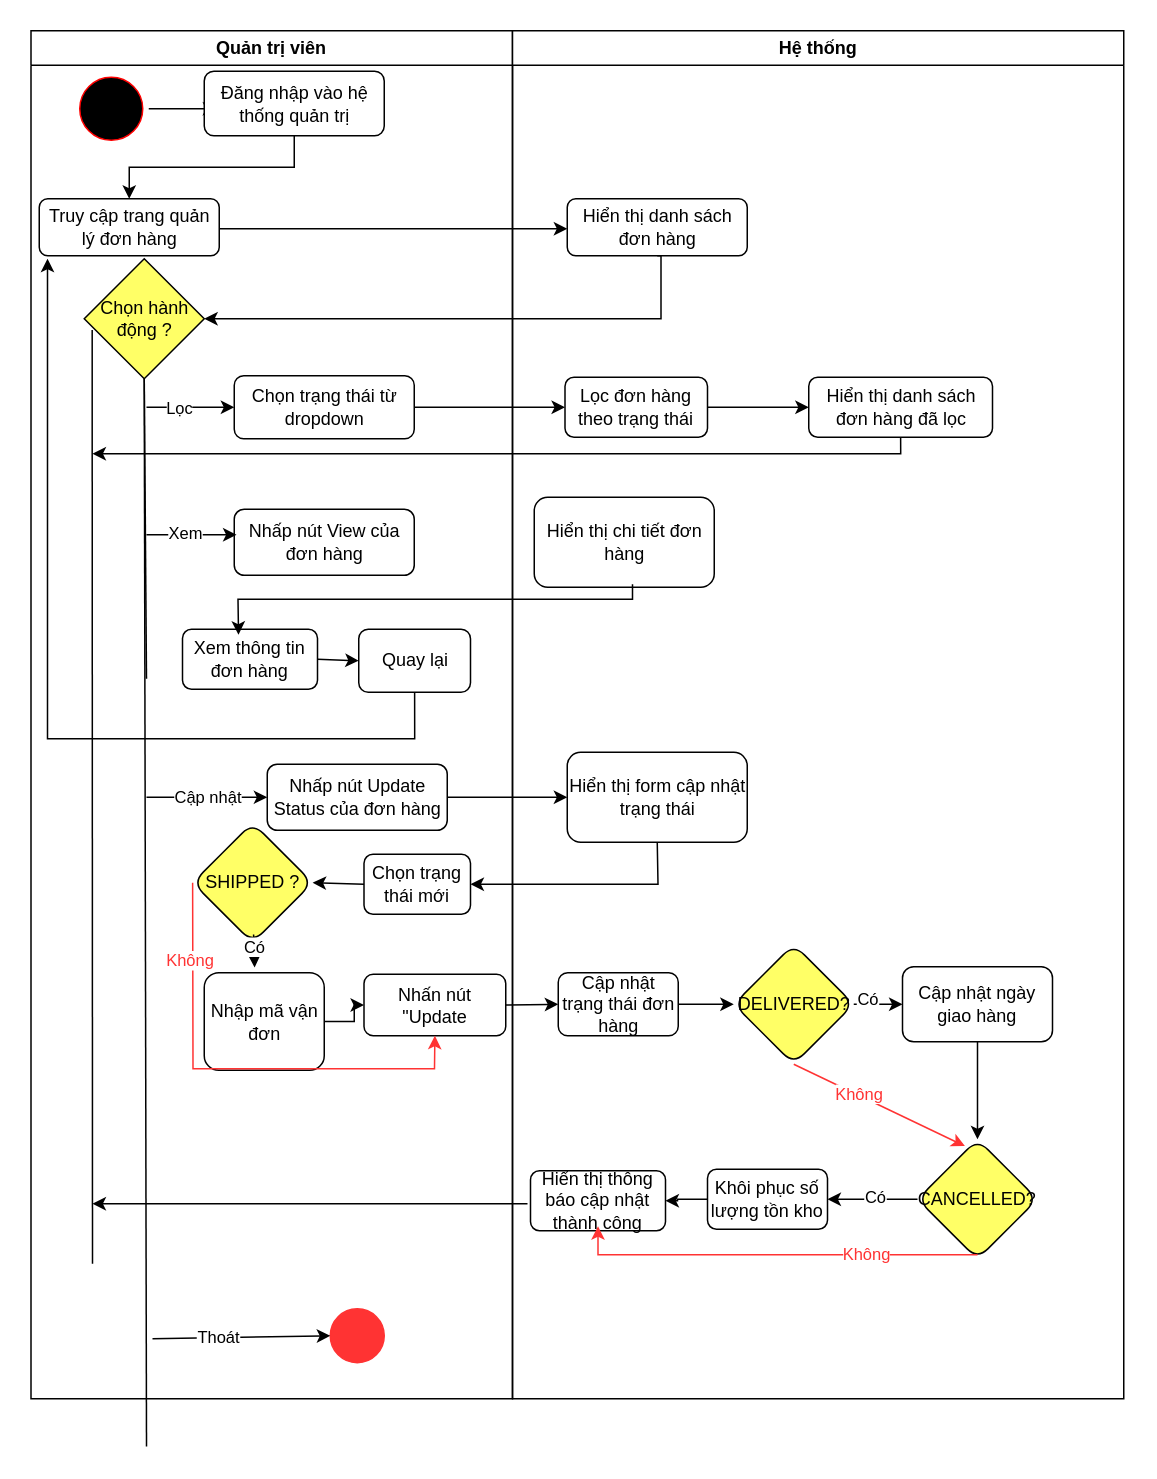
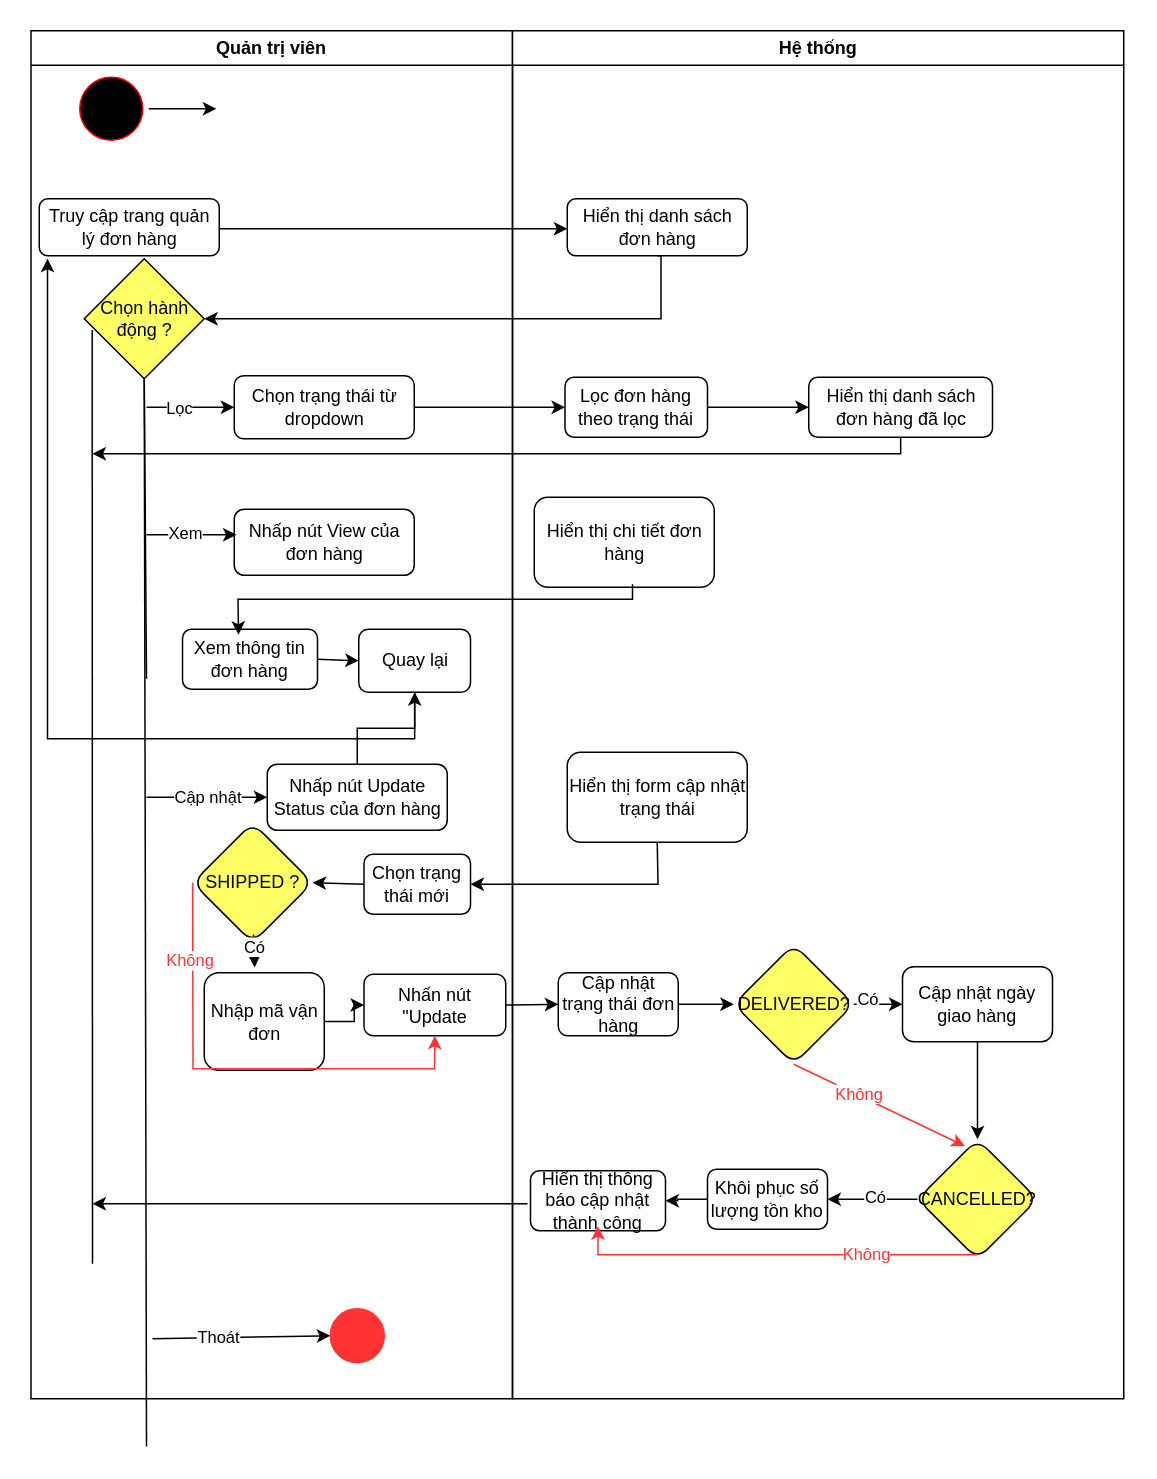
  <mxCell id="0" />
  <mxCell id="1" parent="0" />
  <mxCell id="2" value="Quản trị viên" style="swimlane;whiteSpace=wrap" vertex="1" parent="1"><mxGeometry x="20" y="20" width="321" height="912" as="geometry" /></mxCell>
  <mxCell id="3" value="" style="edgeStyle=orthogonalEdgeStyle;rounded=0;orthogonalLoop=1;jettySize=auto;html=1;" edge="1" parent="2" source="4"><mxGeometry relative="1" as="geometry"><mxPoint x="123.5" y="52" as="targetPoint" /></mxGeometry></mxCell>
  <mxCell id="4" value="" style="ellipse;shape=startState;fillColor=#000000;strokeColor=#ff0000;" vertex="1" parent="2"><mxGeometry x="28.5" y="27" width="50" height="50" as="geometry" /></mxCell>
- <mxCell id="5" value="" style="edgeStyle=orthogonalEdgeStyle;rounded=0;orthogonalLoop=1;jettySize=auto;html=1;" edge="1" parent="2" source="6" target="7"><mxGeometry relative="1" as="geometry" /></mxCell>
- <mxCell id="6" value="Đăng nhập vào hệ thống quản trị" style="rounded=1;whiteSpace=wrap;html=1;" vertex="1" parent="2"><mxGeometry x="115.5" y="27" width="120" height="43" as="geometry" /></mxCell>
  <mxCell id="7" value="Truy cập trang quản lý đơn hàng" style="whiteSpace=wrap;html=1;rounded=1;" vertex="1" parent="2"><mxGeometry x="5.5" y="112" width="120" height="38" as="geometry" /></mxCell>
  <mxCell id="8" value="Chọn hành động ?" style="rhombus;whiteSpace=wrap;html=1;fillColor=#FFFF66;" vertex="1" parent="2"><mxGeometry x="35.5" y="152" width="80" height="80" as="geometry" /></mxCell>
  <mxCell id="9" value="" style="edgeStyle=orthogonalEdgeStyle;rounded=0;orthogonalLoop=1;jettySize=auto;html=1;exitX=0.5;exitY=1;exitDx=0;exitDy=0;" edge="1" parent="2" source="30"><mxGeometry relative="1" as="geometry"><mxPoint x="336.5" y="150.0" as="sourcePoint" /><mxPoint x="115.5" y="192" as="targetPoint" /><Array as="points"><mxPoint x="420" y="150" /><mxPoint x="420" y="192" /></Array></mxGeometry></mxCell>
  <mxCell id="10" value="Chọn trạng thái từ dropdown" style="rounded=1;whiteSpace=wrap;html=1;" vertex="1" parent="2"><mxGeometry x="135.5" y="230" width="120" height="42" as="geometry" /></mxCell>
  <mxCell id="11" value="Nhấp nút View của đơn hàng" style="rounded=1;whiteSpace=wrap;html=1;" vertex="1" parent="2"><mxGeometry x="135.5" y="319" width="120" height="44" as="geometry" /></mxCell>
- <mxCell id="12" value="" style="edgeStyle=orthogonalEdgeStyle;rounded=0;orthogonalLoop=1;jettySize=auto;html=1;" edge="1" parent="2" source="13" target="15"><mxGeometry relative="1" as="geometry" /></mxCell>
+ <mxCell id="12" value="" style="edgeStyle=orthogonalEdgeStyle;rounded=0;orthogonalLoop=1;jettySize=auto;html=1;" edge="1" parent="2" source="13" target="17"><mxGeometry relative="1" as="geometry" /></mxCell>
  <mxCell id="13" value="Nhấp nút Update Status của đơn hàng" style="rounded=1;whiteSpace=wrap;html=1;" vertex="1" parent="2"><mxGeometry x="157.5" y="489" width="120" height="44" as="geometry" /></mxCell>
  <mxCell id="14" value="Hiển thị chi tiết đơn hàng" style="whiteSpace=wrap;html=1;rounded=1;" vertex="1" parent="2"><mxGeometry x="335.5" y="311" width="120" height="60" as="geometry" /></mxCell>
  <mxCell id="15" value="Hiển thị form cập nhật trạng thái" style="whiteSpace=wrap;html=1;rounded=1;" vertex="1" parent="2"><mxGeometry x="357.5" y="481" width="120" height="60" as="geometry" /></mxCell>
  <mxCell id="16" value="SHIPPED ?" style="rhombus;whiteSpace=wrap;html=1;rounded=1;fillColor=#FFFF66;" vertex="1" parent="2"><mxGeometry x="107.75" y="528" width="80" height="80" as="geometry" /></mxCell>
  <mxCell id="17" value="Quay lại" style="rounded=1;whiteSpace=wrap;html=1;" vertex="1" parent="2"><mxGeometry x="218.5" y="399" width="74.5" height="42" as="geometry" /></mxCell>
  <mxCell id="18" value="Chọn trạng thái mới" style="rounded=1;whiteSpace=wrap;html=1;" vertex="1" parent="2"><mxGeometry x="222" y="549" width="71" height="40" as="geometry" /></mxCell>
  <mxCell id="19" value="" style="endArrow=classic;html=1;rounded=0;entryX=1;entryY=0.5;entryDx=0;entryDy=0;exitX=0.5;exitY=1;exitDx=0;exitDy=0;" edge="1" parent="2" source="15" target="18"><mxGeometry width="50" height="50" relative="1" as="geometry"><mxPoint x="231" y="519" as="sourcePoint" /><mxPoint x="281" y="469" as="targetPoint" /><Array as="points"><mxPoint x="418" y="569" /></Array></mxGeometry></mxCell>
  <mxCell id="20" value="" style="endArrow=classic;html=1;rounded=0;exitX=0;exitY=0.5;exitDx=0;exitDy=0;entryX=1;entryY=0.5;entryDx=0;entryDy=0;" edge="1" parent="2" source="18" target="16"><mxGeometry width="50" height="50" relative="1" as="geometry"><mxPoint x="231" y="519" as="sourcePoint" /><mxPoint x="281" y="469" as="targetPoint" /></mxGeometry></mxCell>
  <mxCell id="21" value="Nhập mã vận đơn" style="rounded=1;whiteSpace=wrap;html=1;" vertex="1" parent="2"><mxGeometry x="115.5" y="628" width="80" height="65" as="geometry" /></mxCell>
  <mxCell id="22" value="" style="endArrow=classic;html=1;rounded=0;exitX=0.508;exitY=0.932;exitDx=0;exitDy=0;entryX=0.42;entryY=-0.054;entryDx=0;entryDy=0;exitPerimeter=0;entryPerimeter=0;" edge="1" parent="2" source="16" target="21"><mxGeometry width="50" height="50" relative="1" as="geometry"><mxPoint x="147.75" y="608" as="sourcePoint" /><mxPoint x="160.5" y="629" as="targetPoint" /></mxGeometry></mxCell>
  <mxCell id="23" value="Có" style="edgeLabel;html=1;align=center;verticalAlign=middle;resizable=0;points=[];" vertex="1" connectable="0" parent="22"><mxGeometry x="-0.284" relative="1" as="geometry"><mxPoint as="offset" /></mxGeometry></mxCell>
  <mxCell id="24" value="Nhấn nút &quot;Update" style="whiteSpace=wrap;html=1;rounded=1;" vertex="1" parent="2"><mxGeometry x="222" y="629" width="94.5" height="41" as="geometry" /></mxCell>
  <mxCell id="25" value="" style="edgeStyle=orthogonalEdgeStyle;rounded=0;orthogonalLoop=1;jettySize=auto;html=1;" edge="1" parent="2" source="21" target="24"><mxGeometry relative="1" as="geometry" /></mxCell>
  <mxCell id="26" value="" style="endArrow=classic;html=1;rounded=0;entryX=0.5;entryY=1;entryDx=0;entryDy=0;exitX=0;exitY=0.5;exitDx=0;exitDy=0;strokeColor=#FF3333;" edge="1" parent="2" source="16" target="24"><mxGeometry width="50" height="50" relative="1" as="geometry"><mxPoint x="311" y="572" as="sourcePoint" /><mxPoint x="361" y="522" as="targetPoint" /><Array as="points"><mxPoint x="108" y="692" /><mxPoint x="269" y="692" /></Array></mxGeometry></mxCell>
  <mxCell id="27" value="&lt;font style=&quot;color: rgb(255, 51, 51);&quot;&gt;Không&lt;/font&gt;" style="edgeLabel;html=1;align=center;verticalAlign=middle;resizable=0;points=[];" vertex="1" connectable="0" parent="26"><mxGeometry x="-0.67" y="-2" relative="1" as="geometry"><mxPoint as="offset" /></mxGeometry></mxCell>
  <mxCell id="28" value="" style="ellipse;whiteSpace=wrap;html=1;aspect=fixed;fillColor=#FF3333;strokeColor=#FF3333;" vertex="1" parent="2"><mxGeometry x="199.5" y="852" width="36" height="36" as="geometry" /></mxCell>
  <mxCell id="29" value="Hệ thống" style="swimlane;whiteSpace=wrap" vertex="1" parent="1"><mxGeometry x="341" y="20" width="407.5" height="912" as="geometry" /></mxCell>
  <mxCell id="30" value="Hiển thị danh sách đơn hàng" style="whiteSpace=wrap;html=1;rounded=1;" vertex="1" parent="29"><mxGeometry x="36.5" y="112" width="120" height="38" as="geometry" /></mxCell>
  <mxCell id="31" value="" style="edgeStyle=orthogonalEdgeStyle;rounded=0;orthogonalLoop=1;jettySize=auto;html=1;" edge="1" parent="29" source="32" target="35"><mxGeometry relative="1" as="geometry" /></mxCell>
  <mxCell id="32" value="Lọc đơn hàng theo trạng thái" style="whiteSpace=wrap;html=1;rounded=1;" vertex="1" parent="29"><mxGeometry x="35" y="231" width="95" height="40" as="geometry" /></mxCell>
  <mxCell id="33" value="Xem thông tin đơn hàng" style="whiteSpace=wrap;html=1;rounded=1;" vertex="1" parent="29"><mxGeometry x="-220" y="399" width="90" height="40" as="geometry" /></mxCell>
  <mxCell id="34" style="edgeStyle=orthogonalEdgeStyle;rounded=0;orthogonalLoop=1;jettySize=auto;html=1;exitX=0.5;exitY=1;exitDx=0;exitDy=0;" edge="1" parent="29" source="17"><mxGeometry relative="1" as="geometry"><mxPoint x="-310" y="152" as="targetPoint" /><Array as="points"><mxPoint x="-65" y="472" /><mxPoint x="-310" y="472" /></Array></mxGeometry></mxCell>
  <mxCell id="35" value="Hiển thị danh sách đơn hàng đã lọc" style="whiteSpace=wrap;html=1;rounded=1;" vertex="1" parent="29"><mxGeometry x="197.5" y="231" width="122.5" height="40" as="geometry" /></mxCell>
  <mxCell id="36" value="" style="edgeStyle=orthogonalEdgeStyle;rounded=0;orthogonalLoop=1;jettySize=auto;html=1;" edge="1" parent="29" source="37" target="40"><mxGeometry relative="1" as="geometry" /></mxCell>
  <mxCell id="37" value="Cập nhật trạng thái đơn hàng" style="rounded=1;whiteSpace=wrap;html=1;" vertex="1" parent="29"><mxGeometry x="30.5" y="628" width="80" height="42" as="geometry" /></mxCell>
  <mxCell id="38" value="" style="edgeStyle=orthogonalEdgeStyle;rounded=0;orthogonalLoop=1;jettySize=auto;html=1;" edge="1" parent="29" source="40" target="42"><mxGeometry relative="1" as="geometry" /></mxCell>
  <mxCell id="39" value="Có" style="edgeLabel;html=1;align=center;verticalAlign=middle;resizable=0;points=[];" vertex="1" connectable="0" parent="38"><mxGeometry x="-0.62" y="4" relative="1" as="geometry"><mxPoint as="offset" /></mxGeometry></mxCell>
  <mxCell id="40" value="DELIVERED?" style="rhombus;whiteSpace=wrap;html=1;rounded=1;fillColor=#FFFF66;" vertex="1" parent="29"><mxGeometry x="147.5" y="609" width="80" height="80" as="geometry" /></mxCell>
  <mxCell id="41" value="" style="edgeStyle=orthogonalEdgeStyle;rounded=0;orthogonalLoop=1;jettySize=auto;html=1;" edge="1" parent="29" source="42" target="45"><mxGeometry relative="1" as="geometry" /></mxCell>
  <mxCell id="42" value="Cập nhật ngày giao hàng" style="whiteSpace=wrap;html=1;rounded=1;" vertex="1" parent="29"><mxGeometry x="260" y="624" width="100" height="50" as="geometry" /></mxCell>
  <mxCell id="43" value="" style="edgeStyle=orthogonalEdgeStyle;rounded=0;orthogonalLoop=1;jettySize=auto;html=1;" edge="1" parent="29" source="45" target="47"><mxGeometry relative="1" as="geometry" /></mxCell>
  <mxCell id="44" value="Có" style="edgeLabel;html=1;align=center;verticalAlign=middle;resizable=0;points=[];" vertex="1" connectable="0" parent="43"><mxGeometry x="-0.034" y="-2" relative="1" as="geometry"><mxPoint as="offset" /></mxGeometry></mxCell>
  <mxCell id="45" value="CANCELLED?" style="rhombus;whiteSpace=wrap;html=1;rounded=1;fillColor=#FFFF66;" vertex="1" parent="29"><mxGeometry x="270" y="739" width="80" height="80" as="geometry" /></mxCell>
  <mxCell id="46" value="" style="edgeStyle=orthogonalEdgeStyle;rounded=0;orthogonalLoop=1;jettySize=auto;html=1;" edge="1" parent="29" source="47" target="48"><mxGeometry relative="1" as="geometry" /></mxCell>
  <mxCell id="47" value="Khôi phục số lượng tồn kho" style="whiteSpace=wrap;html=1;rounded=1;" vertex="1" parent="29"><mxGeometry x="130" y="759" width="80" height="40" as="geometry" /></mxCell>
  <mxCell id="48" value="Hiển thị thông báo cập nhật thành công" style="whiteSpace=wrap;html=1;rounded=1;" vertex="1" parent="29"><mxGeometry x="12" y="760" width="90" height="40" as="geometry" /></mxCell>
  <mxCell id="49" value="" style="endArrow=classic;html=1;rounded=0;exitX=0.5;exitY=1;exitDx=0;exitDy=0;entryX=0.5;entryY=1;entryDx=0;entryDy=0;strokeColor=#FF3333;" edge="1" parent="29"><mxGeometry width="50" height="50" relative="1" as="geometry"><mxPoint x="310" y="816.0" as="sourcePoint" /><mxPoint x="57" y="797" as="targetPoint" /><Array as="points"><mxPoint x="57" y="816" /></Array></mxGeometry></mxCell>
  <mxCell id="50" value="&lt;font style=&quot;color: rgb(255, 51, 51);&quot;&gt;Không&lt;/font&gt;" style="edgeLabel;html=1;align=center;verticalAlign=middle;resizable=0;points=[];" vertex="1" connectable="0" parent="49"><mxGeometry x="-0.449" y="-1" relative="1" as="geometry"><mxPoint as="offset" /></mxGeometry></mxCell>
  <mxCell id="51" value="" style="endArrow=classic;html=1;rounded=0;entryX=0.395;entryY=0.057;entryDx=0;entryDy=0;entryPerimeter=0;exitX=0.5;exitY=1;exitDx=0;exitDy=0;strokeColor=#FF3333;" edge="1" parent="29" source="40" target="45"><mxGeometry width="50" height="50" relative="1" as="geometry"><mxPoint x="110" y="782" as="sourcePoint" /><mxPoint x="160" y="732" as="targetPoint" /></mxGeometry></mxCell>
  <mxCell id="52" value="&lt;font style=&quot;color: rgb(255, 51, 51);&quot;&gt;Không&lt;/font&gt;" style="edgeLabel;html=1;align=center;verticalAlign=middle;resizable=0;points=[];" vertex="1" connectable="0" parent="51"><mxGeometry x="-0.264" y="1" relative="1" as="geometry"><mxPoint as="offset" /></mxGeometry></mxCell>
  <mxCell id="53" value="" style="edgeStyle=orthogonalEdgeStyle;rounded=0;orthogonalLoop=1;jettySize=auto;html=1;" edge="1" parent="1" source="7" target="30"><mxGeometry relative="1" as="geometry"><Array as="points"><mxPoint x="331" y="152" /><mxPoint x="331" y="152" /></Array></mxGeometry></mxCell>
  <mxCell id="54" value="" style="endArrow=none;html=1;rounded=0;entryX=0.5;entryY=1;entryDx=0;entryDy=0;" edge="1" parent="1" target="8"><mxGeometry width="50" height="50" relative="1" as="geometry"><mxPoint x="97" y="452" as="sourcePoint" /><mxPoint x="141" y="292" as="targetPoint" /></mxGeometry></mxCell>
  <mxCell id="55" value="" style="endArrow=classic;html=1;rounded=0;entryX=0;entryY=0.5;entryDx=0;entryDy=0;" edge="1" parent="1" target="10"><mxGeometry width="50" height="50" relative="1" as="geometry"><mxPoint x="97" y="271" as="sourcePoint" /><mxPoint x="146.5" y="271" as="targetPoint" /></mxGeometry></mxCell>
  <mxCell id="56" value="Lọc" style="edgeLabel;html=1;align=center;verticalAlign=middle;resizable=0;points=[];" vertex="1" connectable="0" parent="55"><mxGeometry x="-0.265" relative="1" as="geometry"><mxPoint as="offset" /></mxGeometry></mxCell>
  <mxCell id="57" value="" style="endArrow=classic;html=1;rounded=0;" edge="1" parent="1"><mxGeometry width="50" height="50" relative="1" as="geometry"><mxPoint x="97" y="356" as="sourcePoint" /><mxPoint x="157" y="356" as="targetPoint" /></mxGeometry></mxCell>
  <mxCell id="58" value="Xem" style="edgeLabel;html=1;align=center;verticalAlign=middle;resizable=0;points=[];" vertex="1" connectable="0" parent="57"><mxGeometry x="-0.164" y="2" relative="1" as="geometry"><mxPoint as="offset" /></mxGeometry></mxCell>
  <mxCell id="59" value="" style="endArrow=classic;html=1;rounded=0;entryX=0;entryY=0.5;entryDx=0;entryDy=0;" edge="1" parent="1" target="13"><mxGeometry width="50" height="50" relative="1" as="geometry"><mxPoint x="97" y="531" as="sourcePoint" /><mxPoint x="156.5" y="573" as="targetPoint" /></mxGeometry></mxCell>
  <mxCell id="60" value="Xóa" style="edgeLabel;html=1;align=center;verticalAlign=middle;resizable=0;points=[];" vertex="1" connectable="0" parent="59"><mxGeometry x="-0.03" relative="1" as="geometry"><mxPoint as="offset" /></mxGeometry></mxCell>
  <mxCell id="61" value="Cập nhật" style="edgeLabel;html=1;align=center;verticalAlign=middle;resizable=0;points=[];" vertex="1" connectable="0" parent="59"><mxGeometry x="0.001" y="1" relative="1" as="geometry"><mxPoint as="offset" /></mxGeometry></mxCell>
  <mxCell id="62" value="" style="edgeStyle=orthogonalEdgeStyle;rounded=0;orthogonalLoop=1;jettySize=auto;html=1;" edge="1" parent="1" source="10" target="32"><mxGeometry relative="1" as="geometry" /></mxCell>
  <mxCell id="63" value="" style="edgeStyle=orthogonalEdgeStyle;rounded=0;orthogonalLoop=1;jettySize=auto;html=1;exitX=0.5;exitY=1;exitDx=0;exitDy=0;" edge="1" parent="1" source="35"><mxGeometry relative="1" as="geometry"><Array as="points"><mxPoint x="600" y="302" /></Array><mxPoint x="61" y="302" as="targetPoint" /></mxGeometry></mxCell>
  <mxCell id="64" value="" style="endArrow=none;html=1;rounded=0;entryX=0.5;entryY=1;entryDx=0;entryDy=0;" edge="1" parent="1" target="8"><mxGeometry width="50" height="50" relative="1" as="geometry"><mxPoint x="97" y="963.818" as="sourcePoint" /><mxPoint x="97" y="252" as="targetPoint" /></mxGeometry></mxCell>
  <mxCell id="65" value="" style="endArrow=classic;html=1;rounded=0;entryX=0.415;entryY=0.092;entryDx=0;entryDy=0;entryPerimeter=0;" edge="1" parent="1" target="33"><mxGeometry width="50" height="50" relative="1" as="geometry"><mxPoint x="421" y="389" as="sourcePoint" /><mxPoint x="311" y="539" as="targetPoint" /><Array as="points"><mxPoint x="421" y="399" /><mxPoint x="158" y="399" /></Array></mxGeometry></mxCell>
  <mxCell id="66" value="" style="endArrow=classic;html=1;rounded=0;exitX=1;exitY=0.5;exitDx=0;exitDy=0;entryX=0;entryY=0.5;entryDx=0;entryDy=0;" edge="1" parent="1" source="33" target="17"><mxGeometry width="50" height="50" relative="1" as="geometry"><mxPoint x="251" y="379" as="sourcePoint" /><mxPoint x="301" y="329" as="targetPoint" /></mxGeometry></mxCell>
  <mxCell id="67" value="" style="endArrow=classic;html=1;rounded=0;exitX=1;exitY=0.5;exitDx=0;exitDy=0;entryX=0;entryY=0.5;entryDx=0;entryDy=0;" edge="1" parent="1" source="24" target="37"><mxGeometry width="50" height="50" relative="1" as="geometry"><mxPoint x="331" y="679" as="sourcePoint" /><mxPoint x="381" y="629" as="targetPoint" /></mxGeometry></mxCell>
  <mxCell id="68" value="" style="endArrow=classic;html=1;rounded=0;" edge="1" parent="1"><mxGeometry width="50" height="50" relative="1" as="geometry"><mxPoint x="351" y="802" as="sourcePoint" /><mxPoint x="61" y="802" as="targetPoint" /></mxGeometry></mxCell>
  <mxCell id="69" value="" style="endArrow=none;html=1;rounded=0;entryX=0.066;entryY=0.593;entryDx=0;entryDy=0;entryPerimeter=0;" edge="1" parent="1" target="8"><mxGeometry width="50" height="50" relative="1" as="geometry"><mxPoint x="61" y="842" as="sourcePoint" /><mxPoint x="251" y="682" as="targetPoint" /></mxGeometry></mxCell>
  <mxCell id="70" value="" style="endArrow=classic;html=1;rounded=0;entryX=0;entryY=0.5;entryDx=0;entryDy=0;" edge="1" parent="1" target="28"><mxGeometry width="50" height="50" relative="1" as="geometry"><mxPoint x="101" y="892" as="sourcePoint" /><mxPoint x="381" y="882" as="targetPoint" /></mxGeometry></mxCell>
  <mxCell id="71" value="Thoát" style="edgeLabel;html=1;align=center;verticalAlign=middle;resizable=0;points=[];" vertex="1" connectable="0" parent="70"><mxGeometry x="-0.235" y="1" relative="1" as="geometry"><mxPoint x="-1" as="offset" /></mxGeometry></mxCell>
